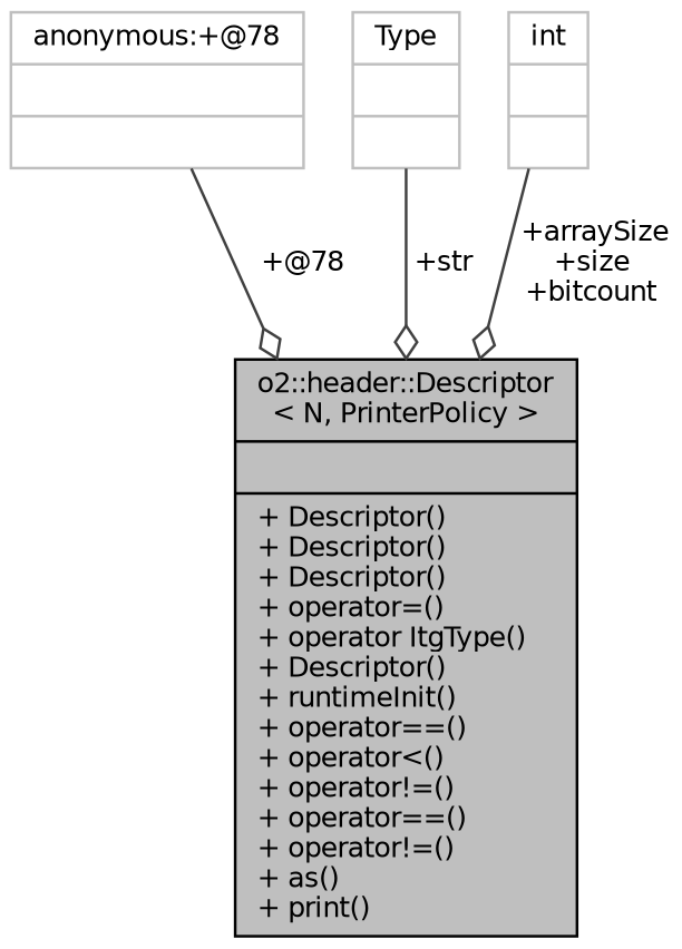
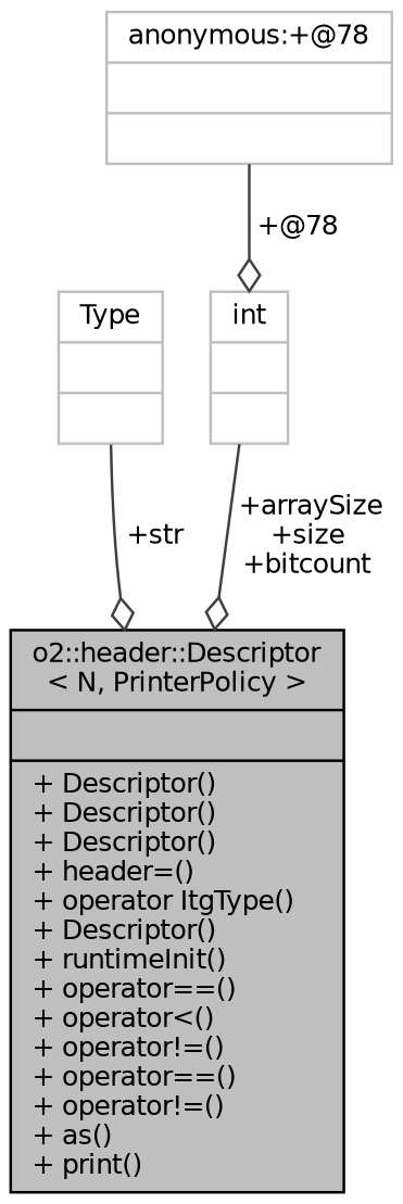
  digraph {
    fontname="DejaVu Sans"
    node [color=grey75 fontname="DejaVu Sans" fontsize=10 shape=record]
    edge [arrowhead=odiamond color=grey25 fontname="DejaVu Sans" fontsize=10 labelfontname=Helvetica labelfontsize=10 style=solid]
-   n1 [color=black fillcolor=grey75 fontcolor=black height=0.2 label="{o2::header::Descriptor\l\< N, PrinterPolicy \>\n||+ Descriptor()\l+ Descriptor()\l+ Descriptor()\l+ operator=()\l+ operator ItgType()\l+ Descriptor()\l+ runtimeInit()\l+ operator==()\l+ operator\<()\l+ operator!=()\l+ operator==()\l+ operator!=()\l+ as()\l+ print()\l}" style=filled width=0.4]
+   n1 [color=black fillcolor=grey75 fontcolor=black height=0.2 label="{o2::header::Descriptor\l\< N, PrinterPolicy \>\n||+ Descriptor()\l+ Descriptor()\l+ Descriptor()\l+ header=()\l+ operator ItgType()\l+ Descriptor()\l+ runtimeInit()\l+ operator==()\l+ operator\<()\l+ operator!=()\l+ operator==()\l+ operator!=()\l+ as()\l+ print()\l}" style=filled width=0.4]
    n2 [height=0.2 label="{anonymous:+@78\n||}" width=0.4]
    n3 [height=0.2 label="{Type\n||}" width=0.4]
    n4 [height=0.2 label="{int\n||}" width=0.4]
-   n2 -> n1 [label=" +@78"]
+   n2 -> n4 [label=" +@78"]
    n3 -> n1 [label=" +str"]
    n4 -> n1 [label=" +arraySize\n+size\n+bitcount"]
  }
